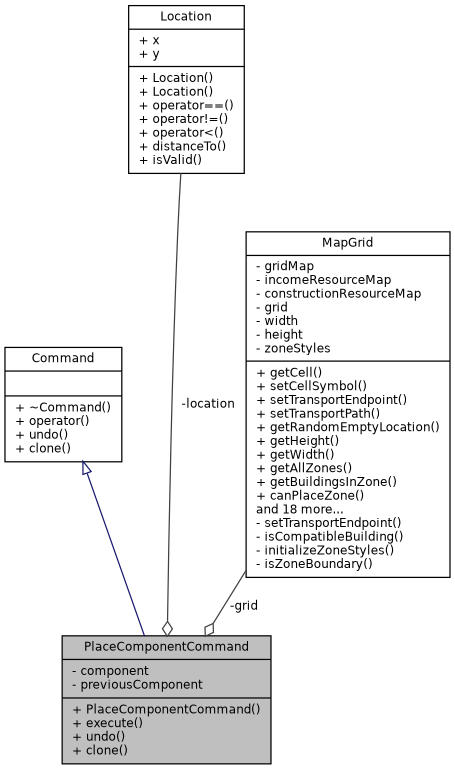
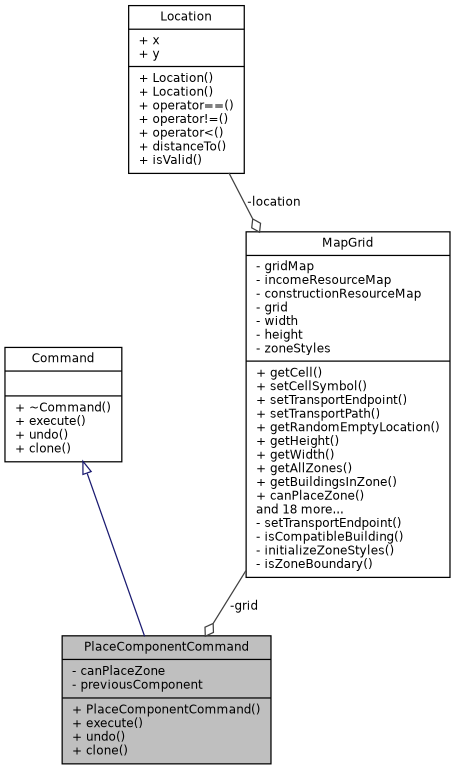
  digraph {
    node [color=black fillcolor=white fontname=Helvetica fontsize=10 shape=record style=filled]
    edge [color=grey25 fontname=Helvetica fontsize=10 labelfontname=Helvetica labelfontsize=10 style=solid arrowhead=odiamond]
-   n1 [fillcolor=grey75 fontcolor=black height=0.2 label="{PlaceComponentCommand\n|- component\l- previousComponent\l|+ PlaceComponentCommand()\l+ execute()\l+ undo()\l+ clone()\l}" width=0.4]
-   n2 [height=0.2 label="{Command\n||+ ~Command()\l+ operator()\l+ undo()\l+ clone()\l}" width=0.4]
+   n1 [fillcolor=grey75 fontcolor=black height=0.2 label="{PlaceComponentCommand\n|- canPlaceZone\l- previousComponent\l|+ PlaceComponentCommand()\l+ execute()\l+ undo()\l+ clone()\l}" width=0.4]
+   n2 [height=0.2 label="{Command\n||+ ~Command()\l+ execute()\l+ undo()\l+ clone()\l}" width=0.4]
    n3 [height=0.2 label="{MapGrid\n|- gridMap\l- incomeResourceMap\l- constructionResourceMap\l- grid\l- width\l- height\l- zoneStyles\l|+ getCell()\l+ setCellSymbol()\l+ setTransportEndpoint()\l+ setTransportPath()\l+ getRandomEmptyLocation()\l+ getHeight()\l+ getWidth()\l+ getAllZones()\l+ getBuildingsInZone()\l+ canPlaceZone()\land 18 more...\l- setTransportEndpoint()\l- isCompatibleBuilding()\l- initializeZoneStyles()\l- isZoneBoundary()\l}" width=0.4]
    n4 [height=0.2 label="{Location\n|+ x\l+ y\l|+ Location()\l+ Location()\l+ operator==()\l+ operator!=()\l+ operator\<()\l+ distanceTo()\l+ isValid()\l}" width=0.4]
    n2 -> n1 [arrowtail=onormal color=midnightblue dir=back arrowhead=""]
    n3 -> n1 [label=" -grid"]
-   n4 -> n1 [label=" -location"]
+   n4 -> n3 [label=" -location"]
  }
